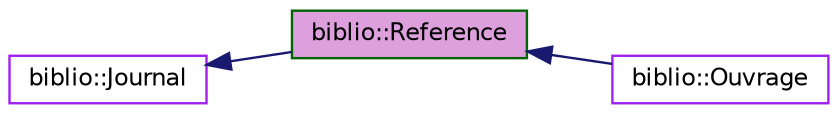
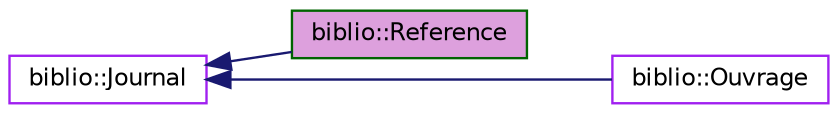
  digraph {
    rankdir=LR
    node [color=purple fillcolor=white fontname=Helvetica fontsize=10 shape=record style=filled]
    edge [color=midnightblue dir=back fontname=Helvetica fontsize=10 labelfontname=Helvetica labelfontsize=10 style=solid]
    n1 [color=darkgreen fillcolor=plum height=0.2 label="biblio::Reference" width=0.4]
    n2 [height=0.2 label="biblio::Ouvrage" width=0.4]
    n3 [height=0.2 label="biblio::Journal" width=0.4]
-   n1 -> n2
+   n3 -> n2
    n3 -> n1
  }
